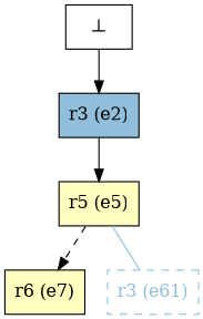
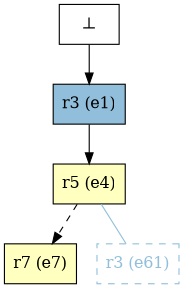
  digraph {
    node [color=black fillcolor="#ffffbf" shape=box style=filled]
-   n1 [fillcolor="#91bfdb" label="r3 (e2)"]
-   n2 [label="r5 (e5)"]
-   n3 [label="r6 (e7)"]
+   n1 [fillcolor="#91bfdb" label="r3 (e1)"]
+   n2 [label="r5 (e4)"]
+   n3 [label="r7 (e7)"]
    n4 [color="#91bfdb" fillcolor=transparent label=<<FONT COLOR="#91bfdb">r3 (e61)</FONT>> style=dashed]
    n5 [fillcolor=white label="⊥" color=""]
    n1 -> n2
    n2 -> n3 [style=dashed]
    n2 -> n4 [arrowhead=none color="#91bfdb" style=solid]
    n5 -> n1
  }
